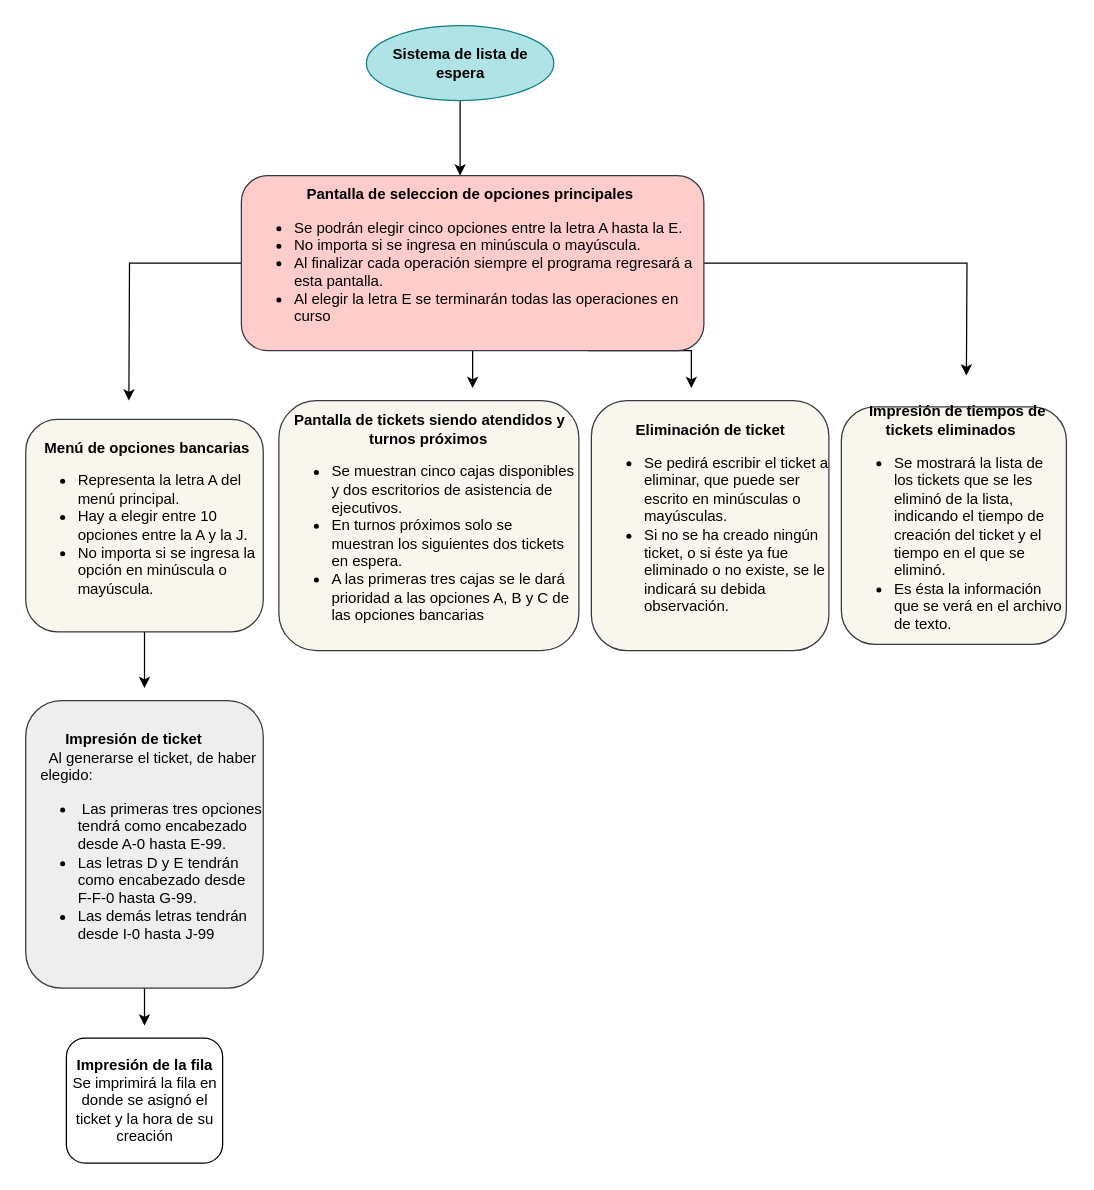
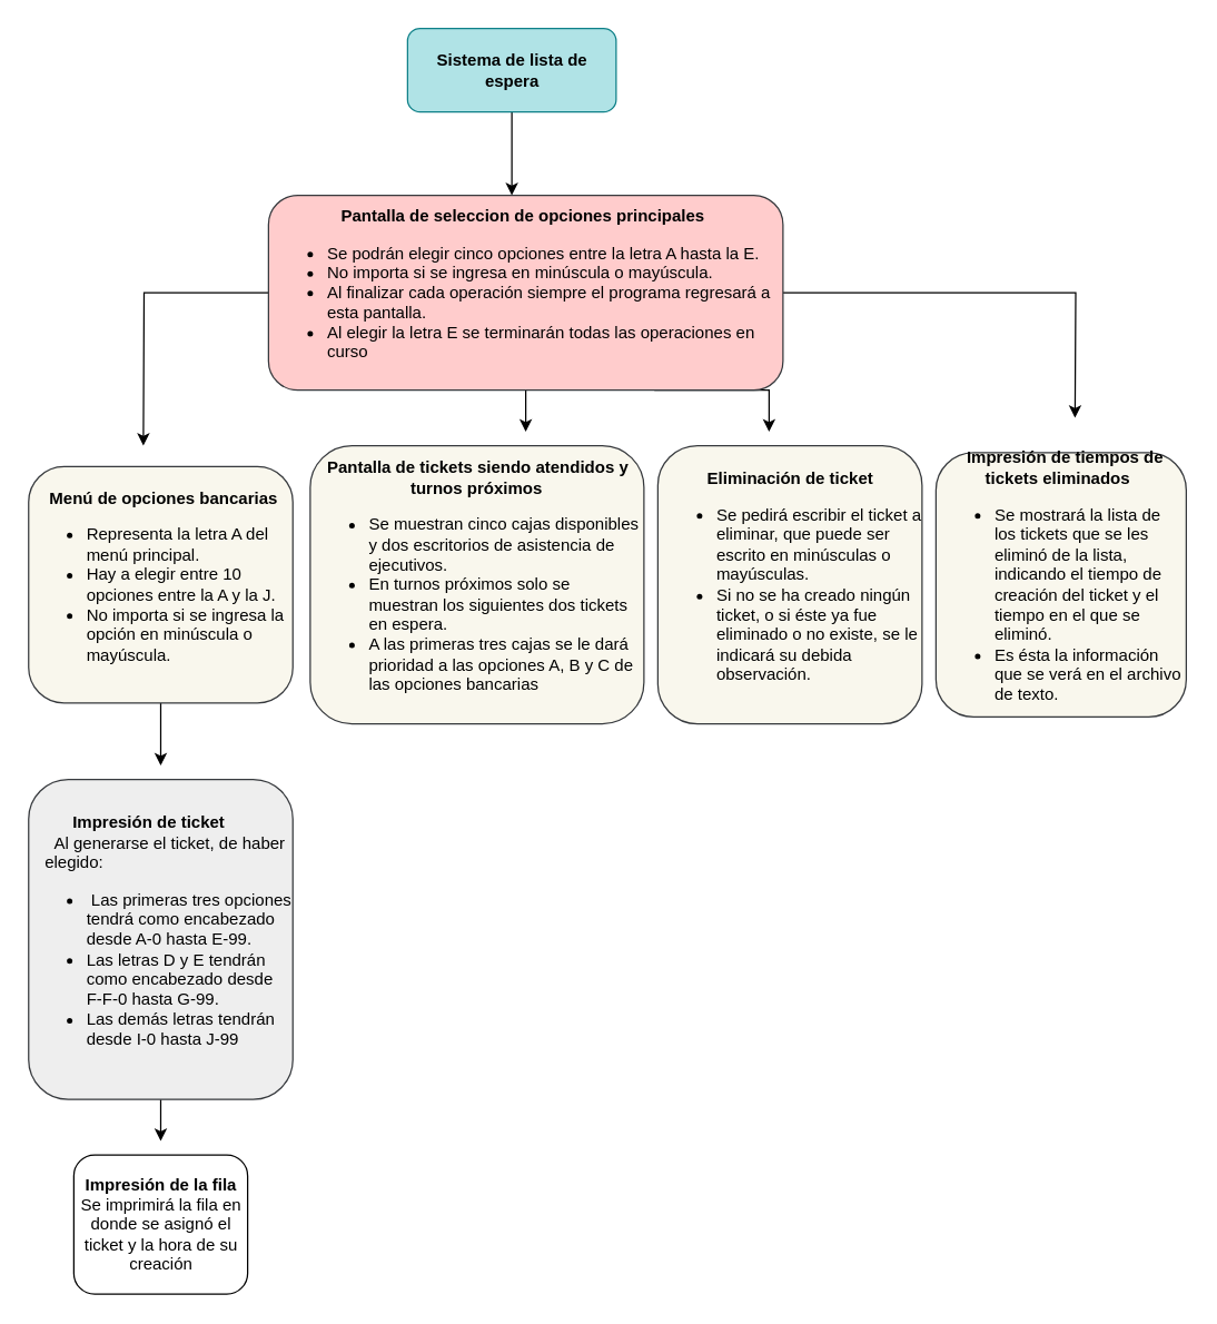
  <mxCell id="0" />
  <mxCell id="1" parent="0" />
  <mxCell id="2" style="edgeStyle=orthogonalEdgeStyle;rounded=0;orthogonalLoop=1;jettySize=auto;html=1;" edge="1" parent="1" source="3"><mxGeometry relative="1" as="geometry"><mxPoint x="367.5" y="140" as="targetPoint" /></mxGeometry></mxCell>
- <mxCell id="3" value="&lt;b&gt;Sistema de lista de espera&lt;/b&gt;" style="ellipse;whiteSpace=wrap;html=1;fillColor=#b0e3e6;strokeColor=#0e8088;" vertex="1" parent="1"><mxGeometry x="292.5" y="20" width="150" height="60" as="geometry" /></mxCell>
+ <mxCell id="3" value="&lt;b&gt;Sistema de lista de espera&lt;/b&gt;" style="rounded=1;whiteSpace=wrap;html=1;fillColor=#b0e3e6;strokeColor=#0e8088;" vertex="1" parent="1"><mxGeometry x="292.5" y="20" width="150" height="60" as="geometry" /></mxCell>
  <mxCell id="4" style="edgeStyle=orthogonalEdgeStyle;rounded=0;orthogonalLoop=1;jettySize=auto;html=1;" edge="1" parent="1" source="8"><mxGeometry relative="1" as="geometry"><mxPoint x="102.5" y="320" as="targetPoint" /></mxGeometry></mxCell>
  <mxCell id="5" style="edgeStyle=orthogonalEdgeStyle;rounded=0;orthogonalLoop=1;jettySize=auto;html=1;" edge="1" parent="1" source="8"><mxGeometry relative="1" as="geometry"><mxPoint x="772.5" y="300" as="targetPoint" /></mxGeometry></mxCell>
  <mxCell id="6" style="edgeStyle=orthogonalEdgeStyle;rounded=0;orthogonalLoop=1;jettySize=auto;html=1;" edge="1" parent="1" source="8"><mxGeometry relative="1" as="geometry"><mxPoint x="377.5" y="310" as="targetPoint" /></mxGeometry></mxCell>
  <mxCell id="7" style="edgeStyle=orthogonalEdgeStyle;rounded=0;orthogonalLoop=1;jettySize=auto;html=1;exitX=0.75;exitY=1;exitDx=0;exitDy=0;" edge="1" parent="1" source="8"><mxGeometry relative="1" as="geometry"><mxPoint x="552.5" y="310" as="targetPoint" /><Array as="points"><mxPoint x="552.5" y="280" /></Array></mxGeometry></mxCell>
  <mxCell id="8" value="&lt;div style=&quot;text-align: justify&quot;&gt;&lt;b&gt;&amp;nbsp; &amp;nbsp; &amp;nbsp; &amp;nbsp; &amp;nbsp; &amp;nbsp; &amp;nbsp; &amp;nbsp;Pantalla de seleccion de opciones principales&lt;/b&gt;&lt;/div&gt;&lt;ul&gt;&lt;li&gt;Se podrán elegir cinco opciones entre la letra A hasta la E.&amp;nbsp;&lt;/li&gt;&lt;li&gt;No importa si se ingresa en minúscula o mayúscula.&lt;/li&gt;&lt;li&gt;Al finalizar cada operación siempre el programa regresará a esta pantalla.&lt;/li&gt;&lt;li&gt;Al elegir la letra E se terminarán todas las operaciones en curso&lt;/li&gt;&lt;/ul&gt;" style="rounded=1;whiteSpace=wrap;html=1;fillColor=#ffcccc;strokeColor=#36393d;align=left;" vertex="1" parent="1"><mxGeometry x="192.5" y="140" width="370" height="140" as="geometry" /></mxCell>
  <mxCell id="9" value="&lt;b&gt;&amp;nbsp; &amp;nbsp;Pantalla de tickets siendo atendidos y&amp;nbsp; &amp;nbsp; &amp;nbsp; &amp;nbsp; &amp;nbsp; &amp;nbsp; &amp;nbsp; &amp;nbsp; &amp;nbsp; &amp;nbsp; &amp;nbsp; &amp;nbsp; &amp;nbsp;turnos próximos&lt;/b&gt;&lt;br&gt;&lt;ul&gt;&lt;li&gt;Se muestran cinco cajas disponibles y dos escritorios de asistencia de ejecutivos.&lt;/li&gt;&lt;li&gt;En turnos próximos solo se muestran los siguientes dos tickets en espera.&lt;/li&gt;&lt;li&gt;A las primeras tres cajas se le dará prioridad a las opciones A, B y C de las opciones bancarias&lt;/li&gt;&lt;/ul&gt;" style="rounded=1;whiteSpace=wrap;html=1;fillColor=#f9f7ed;strokeColor=#36393d;align=left;" vertex="1" parent="1"><mxGeometry x="222.5" y="320" width="240" height="200" as="geometry" /></mxCell>
  <mxCell id="10" style="edgeStyle=orthogonalEdgeStyle;rounded=0;orthogonalLoop=1;jettySize=auto;html=1;" edge="1" parent="1" source="11"><mxGeometry relative="1" as="geometry"><mxPoint x="115" y="550" as="targetPoint" /></mxGeometry></mxCell>
  <mxCell id="11" value="&lt;b&gt;&amp;nbsp; &amp;nbsp; Menú de opciones bancarias&lt;/b&gt;&lt;br&gt;&lt;ul&gt;&lt;li&gt;Representa la letra A del menú principal.&lt;/li&gt;&lt;li&gt;Hay a elegir entre 10 opciones entre la A y la J.&lt;/li&gt;&lt;li&gt;No importa si se ingresa la opción en minúscula o mayúscula.&lt;/li&gt;&lt;/ul&gt;" style="rounded=1;whiteSpace=wrap;html=1;fillColor=#f9f7ed;strokeColor=#36393d;align=left;" vertex="1" parent="1"><mxGeometry x="20" y="335" width="190" height="170" as="geometry" /></mxCell>
  <mxCell id="12" style="edgeStyle=orthogonalEdgeStyle;rounded=0;orthogonalLoop=1;jettySize=auto;html=1;" edge="1" parent="1" source="13"><mxGeometry relative="1" as="geometry"><mxPoint x="115" y="820" as="targetPoint" /></mxGeometry></mxCell>
  <mxCell id="13" value="&lt;b&gt;&amp;nbsp; &amp;nbsp; &amp;nbsp; &amp;nbsp; &amp;nbsp;Impresión de ticket&lt;/b&gt;&lt;br&gt;&lt;span&gt;&amp;nbsp; &amp;nbsp; &amp;nbsp;Al generarse el ticket, de haber&amp;nbsp; &amp;nbsp; &amp;nbsp;elegido:&lt;br&gt;&lt;ul&gt;&lt;li&gt;&lt;span&gt;&amp;nbsp;Las primeras tres opciones tendrá como encabezado desde A-0 hasta E-99.&lt;/span&gt;&lt;/li&gt;&lt;li&gt;&lt;span&gt;Las letras D y E tendrán como encabezado desde F-F-0 hasta G-99.&lt;/span&gt;&lt;/li&gt;&lt;li&gt;&lt;span&gt;Las demás letras tendrán desde I-0 hasta J-99&amp;nbsp;&lt;/span&gt;&lt;/li&gt;&lt;/ul&gt;&lt;/span&gt;" style="rounded=1;whiteSpace=wrap;html=1;fillColor=#eeeeee;strokeColor=#36393d;align=left;" vertex="1" parent="1"><mxGeometry x="20" y="560" width="190" height="230" as="geometry" /></mxCell>
  <mxCell id="14" value="&lt;b&gt;Impresión de la fila&lt;/b&gt;&lt;br&gt;Se imprimirá la fila en donde se asignó el ticket y la hora de su creación" style="rounded=1;whiteSpace=wrap;html=1;gradientColor=none;" vertex="1" parent="1"><mxGeometry x="52.5" y="830" width="125" height="100" as="geometry" /></mxCell>
  <mxCell id="15" value="&lt;b&gt;&amp;nbsp; &amp;nbsp; &amp;nbsp; &amp;nbsp; &amp;nbsp; Eliminación de ticket&lt;/b&gt;&lt;br&gt;&lt;ul&gt;&lt;li&gt;Se pedirá escribir el ticket a eliminar, que puede ser escrito en minúsculas o mayúsculas.&lt;/li&gt;&lt;li&gt;Si no se ha creado ningún ticket, o si éste ya fue eliminado o no existe, se le indicará su debida observación.&lt;/li&gt;&lt;/ul&gt;" style="rounded=1;whiteSpace=wrap;html=1;fillColor=#f9f7ed;strokeColor=#36393d;align=left;" vertex="1" parent="1"><mxGeometry x="472.5" y="320" width="190" height="200" as="geometry" /></mxCell>
  <mxCell id="16" value="&lt;b&gt;&amp;nbsp; &amp;nbsp; &amp;nbsp; Impresión de tiempos de&amp;nbsp; &amp;nbsp; &amp;nbsp; &amp;nbsp; &amp;nbsp; &amp;nbsp; &amp;nbsp; tickets eliminados&lt;/b&gt;&lt;br&gt;&lt;ul&gt;&lt;li&gt;Se mostrará la lista de los tickets que se les eliminó de la lista, indicando el tiempo de creación del ticket y el tiempo en el que se eliminó.&amp;nbsp;&lt;/li&gt;&lt;li&gt;Es ésta la información que se verá en el archivo de texto.&lt;/li&gt;&lt;/ul&gt;" style="rounded=1;whiteSpace=wrap;html=1;fillColor=#f9f7ed;strokeColor=#36393d;align=left;" vertex="1" parent="1"><mxGeometry x="672.5" y="325" width="180" height="190" as="geometry" /></mxCell>
